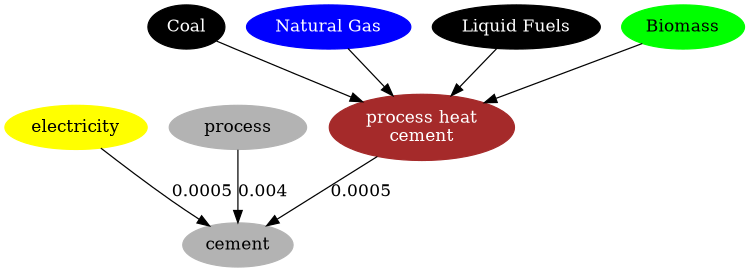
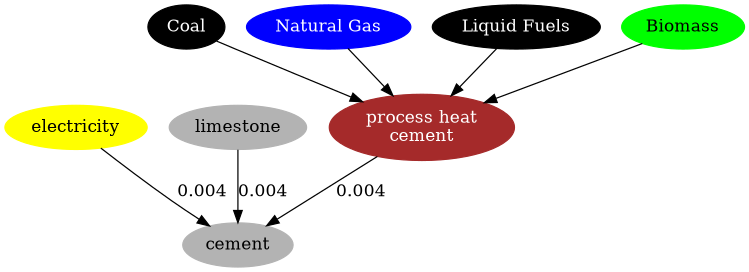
  digraph {
    node [color=gray70 style=filled]
    n1 [color=brown fontcolor=white label="process heat\ncement"]
    cement
    n3 [color=yellow label=electricity]
-   n4 [label=process]
+   n4 [label=limestone]
    n5 [color=black fontcolor=white label=Coal]
    n6 [color=blue fontcolor=white label="Natural Gas"]
    n7 [color=black fontcolor=white label="Liquid Fuels"]
    n8 [color=green label=Biomass]
-   n1 -> cement [label=0.0005]
-   n3 -> cement [label=0.0005]
+   n1 -> cement [label=0.004]
+   n3 -> cement [label=0.004]
    n4 -> cement [label=0.004]
    n5 -> n1
    n6 -> n1
    n7 -> n1
    n8 -> n1
  }
